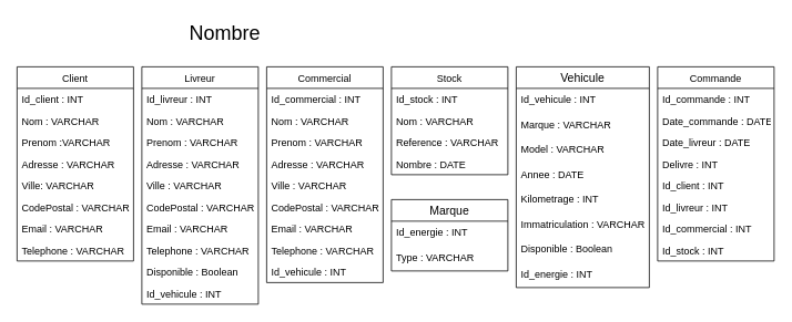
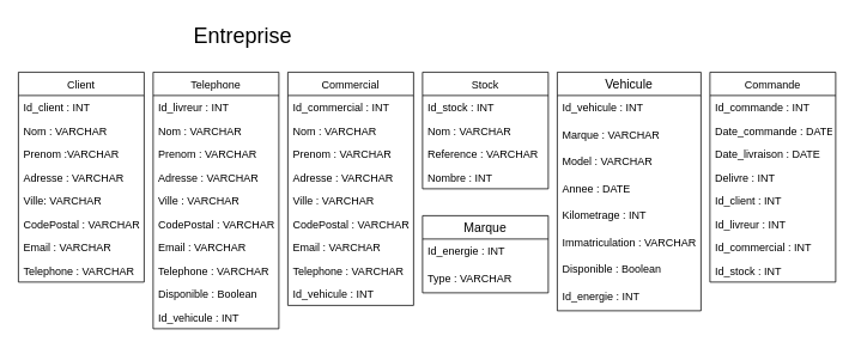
  <mxCell id="0" />
  <mxCell id="1" parent="0" />
  <mxCell id="2" value="Client" style="swimlane;fontStyle=0;childLayout=stackLayout;horizontal=1;startSize=26;fillColor=none;horizontalStack=0;resizeParent=1;resizeParentMax=0;resizeLast=0;collapsible=1;marginBottom=0;" vertex="1" parent="1"><mxGeometry x="20" y="80" width="140" height="234" as="geometry" /></mxCell>
  <mxCell id="3" value="Id_client : INT" style="text;strokeColor=none;fillColor=none;align=left;verticalAlign=top;spacingLeft=4;spacingRight=4;overflow=hidden;rotatable=0;points=[[0,0.5],[1,0.5]];portConstraint=eastwest;" vertex="1" parent="2"><mxGeometry y="26" width="140" height="26" as="geometry" /></mxCell>
  <mxCell id="4" value="Nom : VARCHAR" style="text;strokeColor=none;fillColor=none;align=left;verticalAlign=top;spacingLeft=4;spacingRight=4;overflow=hidden;rotatable=0;points=[[0,0.5],[1,0.5]];portConstraint=eastwest;" vertex="1" parent="2"><mxGeometry y="52" width="140" height="26" as="geometry" /></mxCell>
  <mxCell id="5" value="Prenom :VARCHAR" style="text;strokeColor=none;fillColor=none;align=left;verticalAlign=top;spacingLeft=4;spacingRight=4;overflow=hidden;rotatable=0;points=[[0,0.5],[1,0.5]];portConstraint=eastwest;" vertex="1" parent="2"><mxGeometry y="78" width="140" height="26" as="geometry" /></mxCell>
  <mxCell id="6" value="Adresse : VARCHAR" style="text;strokeColor=none;fillColor=none;align=left;verticalAlign=top;spacingLeft=4;spacingRight=4;overflow=hidden;rotatable=0;points=[[0,0.5],[1,0.5]];portConstraint=eastwest;" vertex="1" parent="2"><mxGeometry y="104" width="140" height="26" as="geometry" /></mxCell>
  <mxCell id="7" value="Ville: VARCHAR" style="text;strokeColor=none;fillColor=none;align=left;verticalAlign=top;spacingLeft=4;spacingRight=4;overflow=hidden;rotatable=0;points=[[0,0.5],[1,0.5]];portConstraint=eastwest;" vertex="1" parent="2"><mxGeometry y="130" width="140" height="26" as="geometry" /></mxCell>
  <mxCell id="8" value="CodePostal : VARCHAR" style="text;strokeColor=none;fillColor=none;align=left;verticalAlign=top;spacingLeft=4;spacingRight=4;overflow=hidden;rotatable=0;points=[[0,0.5],[1,0.5]];portConstraint=eastwest;" vertex="1" parent="2"><mxGeometry y="156" width="140" height="26" as="geometry" /></mxCell>
  <mxCell id="9" value="Email : VARCHAR" style="text;strokeColor=none;fillColor=none;align=left;verticalAlign=top;spacingLeft=4;spacingRight=4;overflow=hidden;rotatable=0;points=[[0,0.5],[1,0.5]];portConstraint=eastwest;" vertex="1" parent="2"><mxGeometry y="182" width="140" height="26" as="geometry" /></mxCell>
  <mxCell id="10" value="Telephone : VARCHAR" style="text;strokeColor=none;fillColor=none;align=left;verticalAlign=top;spacingLeft=4;spacingRight=4;overflow=hidden;rotatable=0;points=[[0,0.5],[1,0.5]];portConstraint=eastwest;" vertex="1" parent="2"><mxGeometry y="208" width="140" height="26" as="geometry" /></mxCell>
- <mxCell id="11" value="&lt;font style=&quot;font-size: 24px;&quot;&gt;Nombre&lt;/font&gt;" style="text;html=1;strokeColor=none;fillColor=none;align=center;verticalAlign=middle;whiteSpace=wrap;rounded=0;" vertex="1" parent="1"><mxGeometry x="130" y="20" width="280" height="40" as="geometry" /></mxCell>
+ <mxCell id="11" value="&lt;font style=&quot;font-size: 24px;&quot;&gt;Entreprise&lt;/font&gt;" style="text;html=1;strokeColor=none;fillColor=none;align=center;verticalAlign=middle;whiteSpace=wrap;rounded=0;" vertex="1" parent="1"><mxGeometry x="130" y="20" width="280" height="40" as="geometry" /></mxCell>
  <mxCell id="12" value="Commande" style="swimlane;fontStyle=0;childLayout=stackLayout;horizontal=1;startSize=26;fillColor=none;horizontalStack=0;resizeParent=1;resizeParentMax=0;resizeLast=0;collapsible=1;marginBottom=0;fontSize=12;" vertex="1" parent="1"><mxGeometry x="790" y="80" width="140" height="234" as="geometry" /></mxCell>
  <mxCell id="13" value="Id_commande : INT" style="text;strokeColor=none;fillColor=none;align=left;verticalAlign=top;spacingLeft=4;spacingRight=4;overflow=hidden;rotatable=0;points=[[0,0.5],[1,0.5]];portConstraint=eastwest;fontSize=12;" vertex="1" parent="12"><mxGeometry y="26" width="140" height="26" as="geometry" /></mxCell>
  <mxCell id="14" value="Date_commande : DATE" style="text;strokeColor=none;fillColor=none;align=left;verticalAlign=top;spacingLeft=4;spacingRight=4;overflow=hidden;rotatable=0;points=[[0,0.5],[1,0.5]];portConstraint=eastwest;fontSize=12;" vertex="1" parent="12"><mxGeometry y="52" width="140" height="26" as="geometry" /></mxCell>
- <mxCell id="15" value="Date_livreur : DATE" style="text;strokeColor=none;fillColor=none;align=left;verticalAlign=top;spacingLeft=4;spacingRight=4;overflow=hidden;rotatable=0;points=[[0,0.5],[1,0.5]];portConstraint=eastwest;fontSize=12;" vertex="1" parent="12"><mxGeometry y="78" width="140" height="26" as="geometry" /></mxCell>
+ <mxCell id="15" value="Date_livraison : DATE" style="text;strokeColor=none;fillColor=none;align=left;verticalAlign=top;spacingLeft=4;spacingRight=4;overflow=hidden;rotatable=0;points=[[0,0.5],[1,0.5]];portConstraint=eastwest;fontSize=12;" vertex="1" parent="12"><mxGeometry y="78" width="140" height="26" as="geometry" /></mxCell>
  <mxCell id="16" value="Delivre : INT" style="text;strokeColor=none;fillColor=none;align=left;verticalAlign=top;spacingLeft=4;spacingRight=4;overflow=hidden;rotatable=0;points=[[0,0.5],[1,0.5]];portConstraint=eastwest;fontSize=12;" vertex="1" parent="12"><mxGeometry y="104" width="140" height="26" as="geometry" /></mxCell>
  <mxCell id="17" value="Id_client : INT" style="text;strokeColor=none;fillColor=none;align=left;verticalAlign=top;spacingLeft=4;spacingRight=4;overflow=hidden;rotatable=0;points=[[0,0.5],[1,0.5]];portConstraint=eastwest;fontSize=12;" vertex="1" parent="12"><mxGeometry y="130" width="140" height="26" as="geometry" /></mxCell>
  <mxCell id="18" value="Id_livreur : INT" style="text;strokeColor=none;fillColor=none;align=left;verticalAlign=top;spacingLeft=4;spacingRight=4;overflow=hidden;rotatable=0;points=[[0,0.5],[1,0.5]];portConstraint=eastwest;fontSize=12;" vertex="1" parent="12"><mxGeometry y="156" width="140" height="26" as="geometry" /></mxCell>
  <mxCell id="19" value="Id_commercial : INT" style="text;strokeColor=none;fillColor=none;align=left;verticalAlign=top;spacingLeft=4;spacingRight=4;overflow=hidden;rotatable=0;points=[[0,0.5],[1,0.5]];portConstraint=eastwest;fontSize=12;" vertex="1" parent="12"><mxGeometry y="182" width="140" height="26" as="geometry" /></mxCell>
  <mxCell id="20" value="Id_stock : INT" style="text;strokeColor=none;fillColor=none;align=left;verticalAlign=top;spacingLeft=4;spacingRight=4;overflow=hidden;rotatable=0;points=[[0,0.5],[1,0.5]];portConstraint=eastwest;fontSize=12;" vertex="1" parent="12"><mxGeometry y="208" width="140" height="26" as="geometry" /></mxCell>
  <mxCell id="21" value="Stock" style="swimlane;fontStyle=0;childLayout=stackLayout;horizontal=1;startSize=26;fillColor=none;horizontalStack=0;resizeParent=1;resizeParentMax=0;resizeLast=0;collapsible=1;marginBottom=0;fontSize=12;" vertex="1" parent="1"><mxGeometry x="470" y="80" width="140" height="130" as="geometry" /></mxCell>
  <mxCell id="22" value="Id_stock : INT" style="text;strokeColor=none;fillColor=none;align=left;verticalAlign=top;spacingLeft=4;spacingRight=4;overflow=hidden;rotatable=0;points=[[0,0.5],[1,0.5]];portConstraint=eastwest;fontSize=12;" vertex="1" parent="21"><mxGeometry y="26" width="140" height="26" as="geometry" /></mxCell>
  <mxCell id="23" value="Nom : VARCHAR" style="text;strokeColor=none;fillColor=none;align=left;verticalAlign=top;spacingLeft=4;spacingRight=4;overflow=hidden;rotatable=0;points=[[0,0.5],[1,0.5]];portConstraint=eastwest;fontSize=12;" vertex="1" parent="21"><mxGeometry y="52" width="140" height="26" as="geometry" /></mxCell>
  <mxCell id="24" value="Reference : VARCHAR" style="text;strokeColor=none;fillColor=none;align=left;verticalAlign=top;spacingLeft=4;spacingRight=4;overflow=hidden;rotatable=0;points=[[0,0.5],[1,0.5]];portConstraint=eastwest;fontSize=12;" vertex="1" parent="21"><mxGeometry y="78" width="140" height="26" as="geometry" /></mxCell>
- <mxCell id="25" value="Nombre : DATE" style="text;strokeColor=none;fillColor=none;align=left;verticalAlign=top;spacingLeft=4;spacingRight=4;overflow=hidden;rotatable=0;points=[[0,0.5],[1,0.5]];portConstraint=eastwest;fontSize=12;" vertex="1" parent="21"><mxGeometry y="104" width="140" height="26" as="geometry" /></mxCell>
+ <mxCell id="25" value="Nombre : INT" style="text;strokeColor=none;fillColor=none;align=left;verticalAlign=top;spacingLeft=4;spacingRight=4;overflow=hidden;rotatable=0;points=[[0,0.5],[1,0.5]];portConstraint=eastwest;fontSize=12;" vertex="1" parent="21"><mxGeometry y="104" width="140" height="26" as="geometry" /></mxCell>
  <mxCell id="26" value="Commercial" style="swimlane;fontStyle=0;childLayout=stackLayout;horizontal=1;startSize=26;fillColor=none;horizontalStack=0;resizeParent=1;resizeParentMax=0;resizeLast=0;collapsible=1;marginBottom=0;fontSize=12;" vertex="1" parent="1"><mxGeometry x="320" y="80" width="140" height="260" as="geometry" /></mxCell>
  <mxCell id="27" value="Id_commercial : INT" style="text;strokeColor=none;fillColor=none;align=left;verticalAlign=top;spacingLeft=4;spacingRight=4;overflow=hidden;rotatable=0;points=[[0,0.5],[1,0.5]];portConstraint=eastwest;fontSize=12;" vertex="1" parent="26"><mxGeometry y="26" width="140" height="26" as="geometry" /></mxCell>
  <mxCell id="28" value="Nom : VARCHAR" style="text;strokeColor=none;fillColor=none;align=left;verticalAlign=top;spacingLeft=4;spacingRight=4;overflow=hidden;rotatable=0;points=[[0,0.5],[1,0.5]];portConstraint=eastwest;fontSize=12;" vertex="1" parent="26"><mxGeometry y="52" width="140" height="26" as="geometry" /></mxCell>
  <mxCell id="29" value="Prenom : VARCHAR" style="text;strokeColor=none;fillColor=none;align=left;verticalAlign=top;spacingLeft=4;spacingRight=4;overflow=hidden;rotatable=0;points=[[0,0.5],[1,0.5]];portConstraint=eastwest;fontSize=12;" vertex="1" parent="26"><mxGeometry y="78" width="140" height="26" as="geometry" /></mxCell>
  <mxCell id="30" value="Adresse : VARCHAR" style="text;strokeColor=none;fillColor=none;align=left;verticalAlign=top;spacingLeft=4;spacingRight=4;overflow=hidden;rotatable=0;points=[[0,0.5],[1,0.5]];portConstraint=eastwest;fontSize=12;" vertex="1" parent="26"><mxGeometry y="104" width="140" height="26" as="geometry" /></mxCell>
  <mxCell id="31" value="Ville : VARCHAR" style="text;strokeColor=none;fillColor=none;align=left;verticalAlign=top;spacingLeft=4;spacingRight=4;overflow=hidden;rotatable=0;points=[[0,0.5],[1,0.5]];portConstraint=eastwest;fontSize=12;" vertex="1" parent="26"><mxGeometry y="130" width="140" height="26" as="geometry" /></mxCell>
  <mxCell id="32" value="CodePostal : VARCHAR" style="text;strokeColor=none;fillColor=none;align=left;verticalAlign=top;spacingLeft=4;spacingRight=4;overflow=hidden;rotatable=0;points=[[0,0.5],[1,0.5]];portConstraint=eastwest;fontSize=12;" vertex="1" parent="26"><mxGeometry y="156" width="140" height="26" as="geometry" /></mxCell>
  <mxCell id="33" value="Email : VARCHAR" style="text;strokeColor=none;fillColor=none;align=left;verticalAlign=top;spacingLeft=4;spacingRight=4;overflow=hidden;rotatable=0;points=[[0,0.5],[1,0.5]];portConstraint=eastwest;fontSize=12;" vertex="1" parent="26"><mxGeometry y="182" width="140" height="26" as="geometry" /></mxCell>
  <mxCell id="34" value="Telephone : VARCHAR" style="text;strokeColor=none;fillColor=none;align=left;verticalAlign=top;spacingLeft=4;spacingRight=4;overflow=hidden;rotatable=0;points=[[0,0.5],[1,0.5]];portConstraint=eastwest;fontSize=12;" vertex="1" parent="26"><mxGeometry y="208" width="140" height="26" as="geometry" /></mxCell>
  <mxCell id="35" value="Id_vehicule : INT" style="text;strokeColor=none;fillColor=none;align=left;verticalAlign=top;spacingLeft=4;spacingRight=4;overflow=hidden;rotatable=0;points=[[0,0.5],[1,0.5]];portConstraint=eastwest;fontSize=12;" vertex="1" parent="26"><mxGeometry y="234" width="140" height="26" as="geometry" /></mxCell>
- <mxCell id="36" value="Livreur" style="swimlane;fontStyle=0;childLayout=stackLayout;horizontal=1;startSize=26;fillColor=none;horizontalStack=0;resizeParent=1;resizeParentMax=0;resizeLast=0;collapsible=1;marginBottom=0;fontSize=12;" vertex="1" parent="1"><mxGeometry x="170" y="80" width="140" height="286" as="geometry" /></mxCell>
+ <mxCell id="36" value="Telephone" style="swimlane;fontStyle=0;childLayout=stackLayout;horizontal=1;startSize=26;fillColor=none;horizontalStack=0;resizeParent=1;resizeParentMax=0;resizeLast=0;collapsible=1;marginBottom=0;fontSize=12;" vertex="1" parent="1"><mxGeometry x="170" y="80" width="140" height="286" as="geometry" /></mxCell>
  <mxCell id="37" value="Id_livreur : INT" style="text;strokeColor=none;fillColor=none;align=left;verticalAlign=top;spacingLeft=4;spacingRight=4;overflow=hidden;rotatable=0;points=[[0,0.5],[1,0.5]];portConstraint=eastwest;fontSize=12;" vertex="1" parent="36"><mxGeometry y="26" width="140" height="26" as="geometry" /></mxCell>
  <mxCell id="38" value="Nom : VARCHAR" style="text;strokeColor=none;fillColor=none;align=left;verticalAlign=top;spacingLeft=4;spacingRight=4;overflow=hidden;rotatable=0;points=[[0,0.5],[1,0.5]];portConstraint=eastwest;fontSize=12;" vertex="1" parent="36"><mxGeometry y="52" width="140" height="26" as="geometry" /></mxCell>
  <mxCell id="39" value="Prenom : VARCHAR" style="text;strokeColor=none;fillColor=none;align=left;verticalAlign=top;spacingLeft=4;spacingRight=4;overflow=hidden;rotatable=0;points=[[0,0.5],[1,0.5]];portConstraint=eastwest;fontSize=12;" vertex="1" parent="36"><mxGeometry y="78" width="140" height="26" as="geometry" /></mxCell>
  <mxCell id="40" value="Adresse : VARCHAR" style="text;strokeColor=none;fillColor=none;align=left;verticalAlign=top;spacingLeft=4;spacingRight=4;overflow=hidden;rotatable=0;points=[[0,0.5],[1,0.5]];portConstraint=eastwest;fontSize=12;" vertex="1" parent="36"><mxGeometry y="104" width="140" height="26" as="geometry" /></mxCell>
  <mxCell id="41" value="Ville : VARCHAR" style="text;strokeColor=none;fillColor=none;align=left;verticalAlign=top;spacingLeft=4;spacingRight=4;overflow=hidden;rotatable=0;points=[[0,0.5],[1,0.5]];portConstraint=eastwest;fontSize=12;" vertex="1" parent="36"><mxGeometry y="130" width="140" height="26" as="geometry" /></mxCell>
  <mxCell id="42" value="CodePostal : VARCHAR" style="text;strokeColor=none;fillColor=none;align=left;verticalAlign=top;spacingLeft=4;spacingRight=4;overflow=hidden;rotatable=0;points=[[0,0.5],[1,0.5]];portConstraint=eastwest;fontSize=12;" vertex="1" parent="36"><mxGeometry y="156" width="140" height="26" as="geometry" /></mxCell>
  <mxCell id="43" value="Email : VARCHAR" style="text;strokeColor=none;fillColor=none;align=left;verticalAlign=top;spacingLeft=4;spacingRight=4;overflow=hidden;rotatable=0;points=[[0,0.5],[1,0.5]];portConstraint=eastwest;fontSize=12;" vertex="1" parent="36"><mxGeometry y="182" width="140" height="26" as="geometry" /></mxCell>
  <mxCell id="44" value="Telephone : VARCHAR" style="text;strokeColor=none;fillColor=none;align=left;verticalAlign=top;spacingLeft=4;spacingRight=4;overflow=hidden;rotatable=0;points=[[0,0.5],[1,0.5]];portConstraint=eastwest;fontSize=12;" vertex="1" parent="36"><mxGeometry y="208" width="140" height="26" as="geometry" /></mxCell>
  <mxCell id="45" value="Disponible : Boolean" style="text;strokeColor=none;fillColor=none;align=left;verticalAlign=top;spacingLeft=4;spacingRight=4;overflow=hidden;rotatable=0;points=[[0,0.5],[1,0.5]];portConstraint=eastwest;fontSize=12;" vertex="1" parent="36"><mxGeometry y="234" width="140" height="26" as="geometry" /></mxCell>
  <mxCell id="46" value="Id_vehicule : INT" style="text;strokeColor=none;fillColor=none;align=left;verticalAlign=top;spacingLeft=4;spacingRight=4;overflow=hidden;rotatable=0;points=[[0,0.5],[1,0.5]];portConstraint=eastwest;fontSize=12;" vertex="1" parent="36"><mxGeometry y="260" width="140" height="26" as="geometry" /></mxCell>
  <mxCell id="47" value="Vehicule" style="swimlane;fontStyle=0;childLayout=stackLayout;horizontal=1;startSize=26;horizontalStack=0;resizeParent=1;resizeParentMax=0;resizeLast=0;collapsible=1;marginBottom=0;align=center;fontSize=14;" vertex="1" parent="1"><mxGeometry x="620" y="80" width="160" height="266" as="geometry" /></mxCell>
  <mxCell id="48" value="Id_vehicule : INT " style="text;strokeColor=none;fillColor=none;spacingLeft=4;spacingRight=4;overflow=hidden;rotatable=0;points=[[0,0.5],[1,0.5]];portConstraint=eastwest;fontSize=12;" vertex="1" parent="47"><mxGeometry y="26" width="160" height="30" as="geometry" /></mxCell>
  <mxCell id="49" value="Marque : VARCHAR" style="text;strokeColor=none;fillColor=none;spacingLeft=4;spacingRight=4;overflow=hidden;rotatable=0;points=[[0,0.5],[1,0.5]];portConstraint=eastwest;fontSize=12;" vertex="1" parent="47"><mxGeometry y="56" width="160" height="30" as="geometry" /></mxCell>
  <mxCell id="50" value="Model : VARCHAR" style="text;strokeColor=none;fillColor=none;spacingLeft=4;spacingRight=4;overflow=hidden;rotatable=0;points=[[0,0.5],[1,0.5]];portConstraint=eastwest;fontSize=12;" vertex="1" parent="47"><mxGeometry y="86" width="160" height="30" as="geometry" /></mxCell>
  <mxCell id="51" value="Annee : DATE" style="text;strokeColor=none;fillColor=none;spacingLeft=4;spacingRight=4;overflow=hidden;rotatable=0;points=[[0,0.5],[1,0.5]];portConstraint=eastwest;fontSize=12;" vertex="1" parent="47"><mxGeometry y="116" width="160" height="30" as="geometry" /></mxCell>
  <mxCell id="52" value="Kilometrage : INT" style="text;strokeColor=none;fillColor=none;spacingLeft=4;spacingRight=4;overflow=hidden;rotatable=0;points=[[0,0.5],[1,0.5]];portConstraint=eastwest;fontSize=12;" vertex="1" parent="47"><mxGeometry y="146" width="160" height="30" as="geometry" /></mxCell>
  <mxCell id="53" value="Immatriculation : VARCHAR" style="text;strokeColor=none;fillColor=none;spacingLeft=4;spacingRight=4;overflow=hidden;rotatable=0;points=[[0,0.5],[1,0.5]];portConstraint=eastwest;fontSize=12;" vertex="1" parent="47"><mxGeometry y="176" width="160" height="30" as="geometry" /></mxCell>
  <mxCell id="54" value="Disponible : Boolean" style="text;strokeColor=none;fillColor=none;spacingLeft=4;spacingRight=4;overflow=hidden;rotatable=0;points=[[0,0.5],[1,0.5]];portConstraint=eastwest;fontSize=12;" vertex="1" parent="47"><mxGeometry y="206" width="160" height="30" as="geometry" /></mxCell>
  <mxCell id="55" value="Id_energie : INT" style="text;strokeColor=none;fillColor=none;spacingLeft=4;spacingRight=4;overflow=hidden;rotatable=0;points=[[0,0.5],[1,0.5]];portConstraint=eastwest;fontSize=12;" vertex="1" parent="47"><mxGeometry y="236" width="160" height="30" as="geometry" /></mxCell>
  <mxCell id="56" value="Marque" style="swimlane;fontStyle=0;childLayout=stackLayout;horizontal=1;startSize=26;horizontalStack=0;resizeParent=1;resizeParentMax=0;resizeLast=0;collapsible=1;marginBottom=0;align=center;fontSize=14;" vertex="1" parent="1"><mxGeometry x="470" y="240" width="140" height="86" as="geometry" /></mxCell>
  <mxCell id="57" value="Id_energie : INT" style="text;strokeColor=none;fillColor=none;spacingLeft=4;spacingRight=4;overflow=hidden;rotatable=0;points=[[0,0.5],[1,0.5]];portConstraint=eastwest;fontSize=12;" vertex="1" parent="56"><mxGeometry y="26" width="140" height="30" as="geometry" /></mxCell>
  <mxCell id="58" value="Type : VARCHAR" style="text;strokeColor=none;fillColor=none;spacingLeft=4;spacingRight=4;overflow=hidden;rotatable=0;points=[[0,0.5],[1,0.5]];portConstraint=eastwest;fontSize=12;" vertex="1" parent="56"><mxGeometry y="56" width="140" height="30" as="geometry" /></mxCell>
